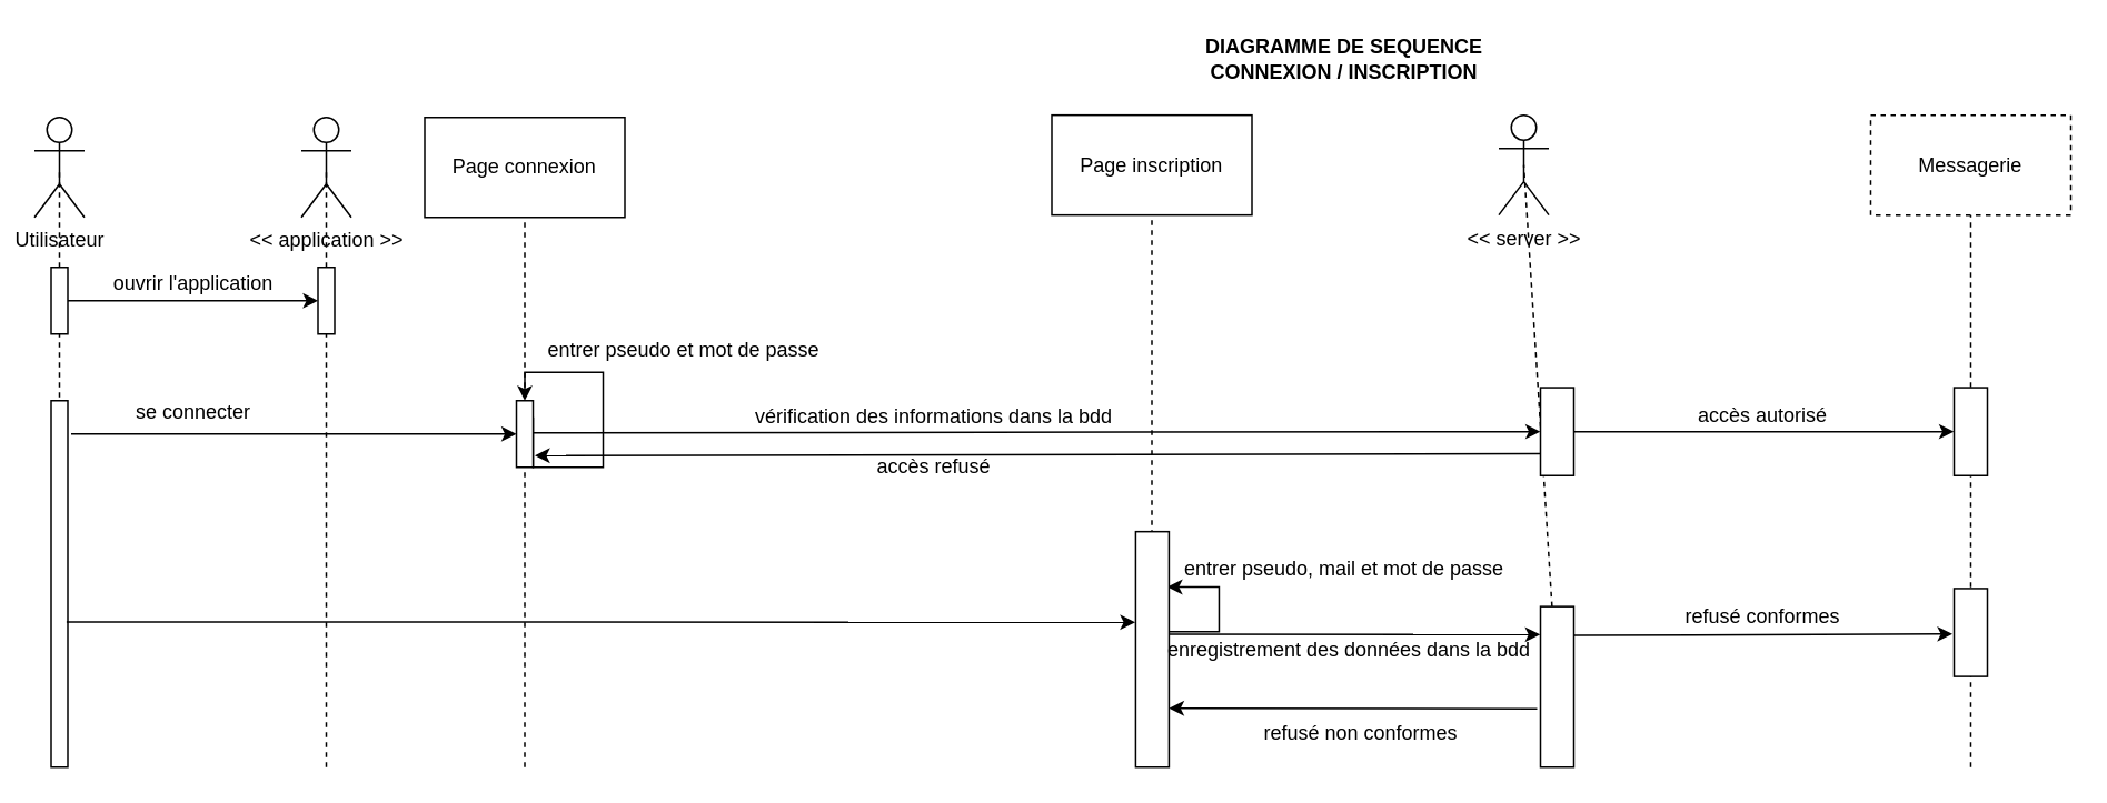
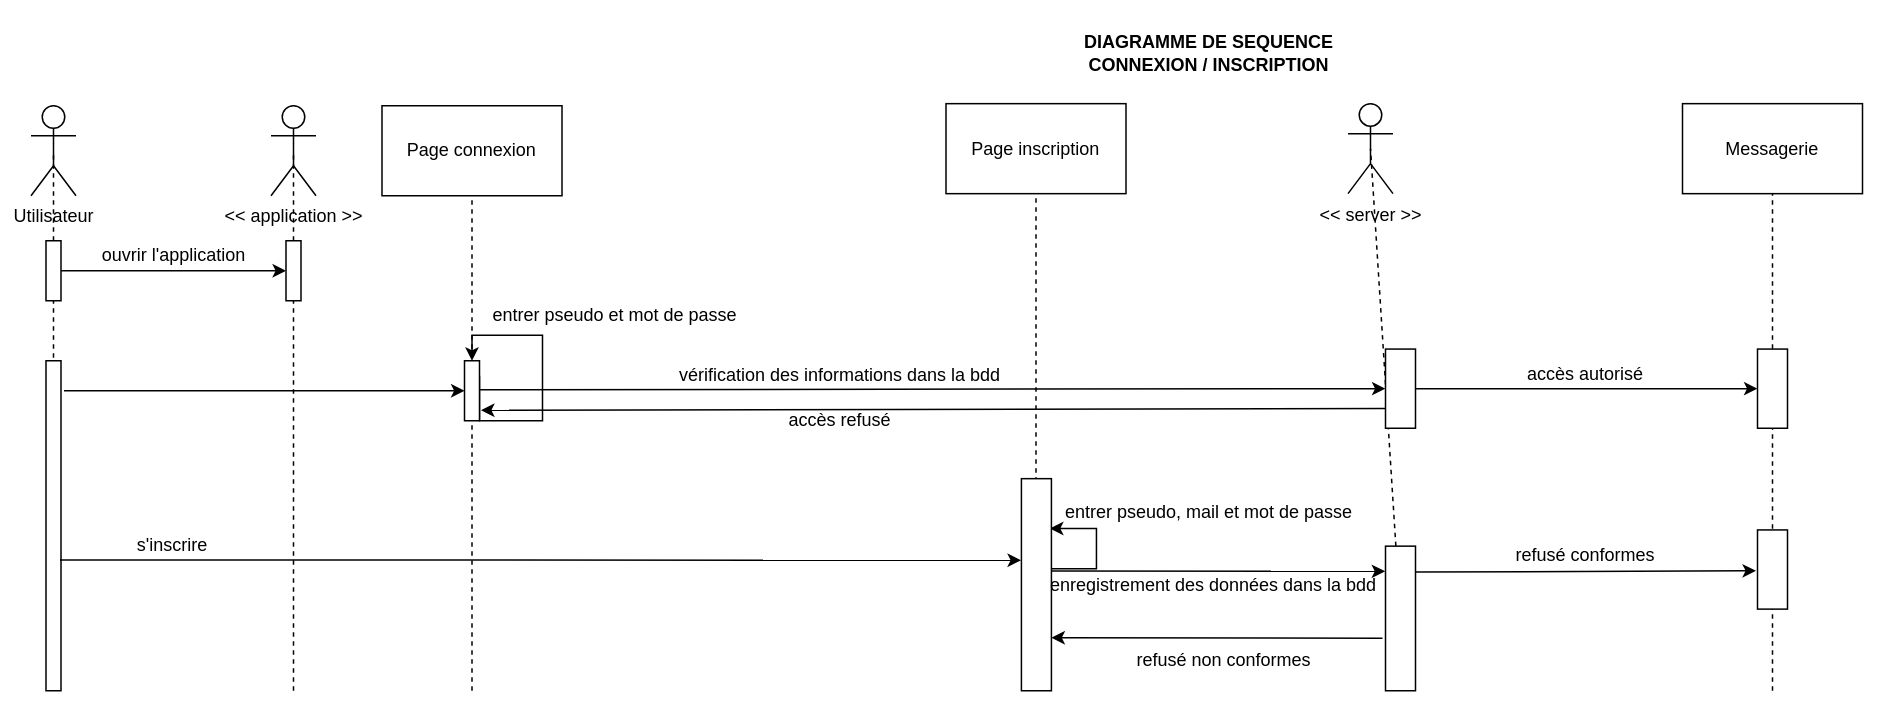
  <mxCell id="0" />
  <mxCell id="1" parent="0" />
  <mxCell id="2" value="" style="endArrow=none;dashed=1;html=1;entryX=0.5;entryY=0.5;entryDx=0;entryDy=0;entryPerimeter=0;startArrow=none;" edge="1" parent="1" target="8"><mxGeometry width="50" height="50" relative="1" as="geometry"><mxPoint x="195" y="460" as="sourcePoint" /><mxPoint x="45" y="110" as="targetPoint" /></mxGeometry></mxCell>
  <mxCell id="3" value="Utilisateur" style="shape=umlActor;verticalLabelPosition=bottom;verticalAlign=top;html=1;outlineConnect=0;" vertex="1" parent="1"><mxGeometry x="20" y="70" width="30" height="60" as="geometry" /></mxCell>
  <mxCell id="4" value="" style="endArrow=none;dashed=1;html=1;entryX=0.5;entryY=0.5;entryDx=0;entryDy=0;entryPerimeter=0;" edge="1" parent="1" target="3"><mxGeometry width="50" height="50" relative="1" as="geometry"><mxPoint x="35" y="400" as="sourcePoint" /><mxPoint x="70" y="280" as="targetPoint" /></mxGeometry></mxCell>
  <mxCell id="5" value="" style="rounded=0;whiteSpace=wrap;html=1;" vertex="1" parent="1"><mxGeometry x="30" y="160" width="10" height="40" as="geometry" /></mxCell>
  <mxCell id="6" value="" style="endArrow=classic;html=1;exitX=1;exitY=0.333;exitDx=0;exitDy=0;exitPerimeter=0;" edge="1" parent="1"><mxGeometry width="50" height="50" relative="1" as="geometry"><mxPoint x="40" y="179.98" as="sourcePoint" /><mxPoint x="190" y="180" as="targetPoint" /></mxGeometry></mxCell>
  <mxCell id="7" value="ouvrir l'application" style="text;html=1;align=center;verticalAlign=middle;resizable=0;points=[];autosize=1;strokeColor=none;fillColor=none;" vertex="1" parent="1"><mxGeometry x="60" y="160" width="110" height="20" as="geometry" /></mxCell>
  <mxCell id="8" value="&amp;lt;&amp;lt; application &amp;gt;&amp;gt;" style="shape=umlActor;verticalLabelPosition=bottom;verticalAlign=top;html=1;outlineConnect=0;" vertex="1" parent="1"><mxGeometry x="180" y="70" width="30" height="60" as="geometry" /></mxCell>
  <mxCell id="9" value="" style="rounded=0;whiteSpace=wrap;html=1;" vertex="1" parent="1"><mxGeometry x="190" y="160" width="10" height="40" as="geometry" /></mxCell>
  <mxCell id="10" value="Page connexion" style="rounded=0;whiteSpace=wrap;html=1;" vertex="1" parent="1"><mxGeometry x="254" y="70" width="120" height="60" as="geometry" /></mxCell>
  <mxCell id="11" value="" style="endArrow=none;dashed=1;html=1;entryX=0.5;entryY=1;entryDx=0;entryDy=0;startArrow=none;" edge="1" parent="1" target="10"><mxGeometry width="50" height="50" relative="1" as="geometry"><mxPoint x="314" y="460" as="sourcePoint" /><mxPoint x="205" y="110" as="targetPoint" /></mxGeometry></mxCell>
- <mxCell id="12" value="se connecter" style="text;html=1;align=center;verticalAlign=middle;resizable=0;points=[];autosize=1;strokeColor=none;fillColor=none;" vertex="1" parent="1"><mxGeometry x="75" y="237.21" width="80" height="20" as="geometry" /></mxCell>
+ <mxCell id="13" value="s'inscrire" style="text;html=1;align=center;verticalAlign=middle;resizable=0;points=[];autosize=1;strokeColor=none;fillColor=none;" vertex="1" parent="1"><mxGeometry x="84.28" y="352.79" width="60" height="20" as="geometry" /></mxCell>
  <mxCell id="14" value="" style="rounded=0;whiteSpace=wrap;html=1;" vertex="1" parent="1"><mxGeometry x="30" y="240" width="10" height="220" as="geometry" /></mxCell>
  <mxCell id="15" value="" style="endArrow=classic;html=1;entryX=0;entryY=0.5;entryDx=0;entryDy=0;" edge="1" parent="1" target="18"><mxGeometry width="50" height="50" relative="1" as="geometry"><mxPoint x="42" y="260" as="sourcePoint" /><mxPoint x="290" y="257" as="targetPoint" /></mxGeometry></mxCell>
  <mxCell id="16" value="" style="endArrow=classic;html=1;exitX=1;exitY=0.75;exitDx=0;exitDy=0;" edge="1" parent="1"><mxGeometry width="50" height="50" relative="1" as="geometry"><mxPoint x="39.28" y="372.79" as="sourcePoint" /><mxPoint x="680" y="373" as="targetPoint" /></mxGeometry></mxCell>
  <mxCell id="17" style="edgeStyle=orthogonalEdgeStyle;rounded=0;orthogonalLoop=1;jettySize=auto;html=1;exitX=1;exitY=0.25;exitDx=0;exitDy=0;entryX=0.5;entryY=0;entryDx=0;entryDy=0;" edge="1" parent="1" source="18" target="18"><mxGeometry relative="1" as="geometry"><mxPoint x="310" y="223" as="targetPoint" /><Array as="points"><mxPoint x="319" y="280" /><mxPoint x="361" y="280" /><mxPoint x="361" y="223" /><mxPoint x="314" y="223" /></Array></mxGeometry></mxCell>
  <mxCell id="18" value="" style="rounded=0;whiteSpace=wrap;html=1;" vertex="1" parent="1"><mxGeometry x="309" y="240" width="10" height="40" as="geometry" /></mxCell>
  <mxCell id="19" value="entrer pseudo et mot de passe" style="text;html=1;align=center;verticalAlign=middle;resizable=0;points=[];autosize=1;strokeColor=none;fillColor=none;" vertex="1" parent="1"><mxGeometry x="319" y="200" width="180" height="20" as="geometry" /></mxCell>
  <mxCell id="20" value="Page inscription" style="rounded=0;whiteSpace=wrap;html=1;" vertex="1" parent="1"><mxGeometry x="630" y="68.61" width="120" height="60" as="geometry" /></mxCell>
  <mxCell id="21" value="" style="endArrow=none;dashed=1;html=1;entryX=0.5;entryY=1;entryDx=0;entryDy=0;startArrow=none;" edge="1" parent="1" target="20"><mxGeometry width="50" height="50" relative="1" as="geometry"><mxPoint x="690" y="398.61" as="sourcePoint" /><mxPoint x="689.5" y="128.61" as="targetPoint" /></mxGeometry></mxCell>
  <mxCell id="22" style="edgeStyle=orthogonalEdgeStyle;rounded=0;orthogonalLoop=1;jettySize=auto;html=1;exitX=1;exitY=0.25;exitDx=0;exitDy=0;entryX=1;entryY=0.25;entryDx=0;entryDy=0;" edge="1" parent="1"><mxGeometry relative="1" as="geometry"><mxPoint x="699.28" y="351.808" as="targetPoint" /><Array as="points"><mxPoint x="689.28" y="378.61" /><mxPoint x="730.28" y="378.61" /><mxPoint x="730.28" y="348.61" /></Array><mxPoint x="699.28" y="351.808" as="sourcePoint" /></mxGeometry></mxCell>
  <mxCell id="23" value="" style="rounded=0;whiteSpace=wrap;html=1;" vertex="1" parent="1"><mxGeometry x="680.28" y="318.61" width="20" height="141.39" as="geometry" /></mxCell>
  <mxCell id="24" value="entrer pseudo, mail et mot de passe" style="text;html=1;align=center;verticalAlign=middle;resizable=0;points=[];autosize=1;strokeColor=none;fillColor=none;" vertex="1" parent="1"><mxGeometry x="700.28" y="331.4" width="210" height="20" as="geometry" /></mxCell>
  <mxCell id="25" value="&lt;b&gt;DIAGRAMME DE SEQUENCE&lt;br&gt;CONNEXION / INSCRIPTION&lt;/b&gt;" style="text;html=1;align=center;verticalAlign=middle;resizable=0;points=[];autosize=1;strokeColor=none;fillColor=none;" vertex="1" parent="1"><mxGeometry x="715.28" y="20" width="180" height="30" as="geometry" /></mxCell>
  <mxCell id="26" value="&amp;lt;&amp;lt; server &amp;gt;&amp;gt;" style="shape=umlActor;verticalLabelPosition=bottom;verticalAlign=top;html=1;outlineConnect=0;" vertex="1" parent="1"><mxGeometry x="898" y="68.61" width="30" height="60" as="geometry" /></mxCell>
  <mxCell id="27" value="" style="endArrow=classic;html=1;exitX=1;exitY=0.25;exitDx=0;exitDy=0;entryX=0;entryY=0.5;entryDx=0;entryDy=0;" edge="1" parent="1" target="30"><mxGeometry width="50" height="50" relative="1" as="geometry"><mxPoint x="319" y="259.31" as="sourcePoint" /><mxPoint x="790" y="259" as="targetPoint" /></mxGeometry></mxCell>
  <mxCell id="28" value="vérification des informations dans la bdd" style="text;html=1;align=center;verticalAlign=middle;resizable=0;points=[];autosize=1;strokeColor=none;fillColor=none;" vertex="1" parent="1"><mxGeometry x="444.28" y="240" width="230" height="20" as="geometry" /></mxCell>
  <mxCell id="29" value="" style="endArrow=none;dashed=1;html=1;startArrow=none;entryX=0.5;entryY=0.5;entryDx=0;entryDy=0;entryPerimeter=0;" edge="1" parent="1" source="40" target="26"><mxGeometry width="50" height="50" relative="1" as="geometry"><mxPoint x="933" y="398.61" as="sourcePoint" /><mxPoint x="941" y="188.61" as="targetPoint" /></mxGeometry></mxCell>
  <mxCell id="30" value="" style="rounded=0;whiteSpace=wrap;html=1;" vertex="1" parent="1"><mxGeometry x="923" y="232.21" width="20" height="52.79" as="geometry" /></mxCell>
- <mxCell id="31" value="Messagerie" style="rounded=0;whiteSpace=wrap;html=1;dashed=1;" vertex="1" parent="1"><mxGeometry x="1121" y="68.61" width="120" height="60" as="geometry" /></mxCell>
+ <mxCell id="31" value="Messagerie" style="rounded=0;whiteSpace=wrap;html=1;" vertex="1" parent="1"><mxGeometry x="1121" y="68.61" width="120" height="60" as="geometry" /></mxCell>
  <mxCell id="32" value="" style="endArrow=none;dashed=1;html=1;entryX=0.5;entryY=1;entryDx=0;entryDy=0;startArrow=none;" edge="1" parent="1" target="31"><mxGeometry width="50" height="50" relative="1" as="geometry"><mxPoint x="1181" y="460" as="sourcePoint" /><mxPoint x="1180.66" y="143.61" as="targetPoint" /></mxGeometry></mxCell>
  <mxCell id="33" value="" style="endArrow=classic;html=1;exitX=1;exitY=0.5;exitDx=0;exitDy=0;entryX=0;entryY=0.5;entryDx=0;entryDy=0;" edge="1" parent="1" source="30" target="34"><mxGeometry width="50" height="50" relative="1" as="geometry"><mxPoint x="1001" y="268.61" as="sourcePoint" /><mxPoint x="1161" y="258.61" as="targetPoint" /></mxGeometry></mxCell>
  <mxCell id="34" value="" style="rounded=0;whiteSpace=wrap;html=1;" vertex="1" parent="1"><mxGeometry x="1171" y="232.21" width="20" height="52.79" as="geometry" /></mxCell>
  <mxCell id="35" value="accès autorisé" style="text;html=1;align=center;verticalAlign=middle;resizable=0;points=[];autosize=1;strokeColor=none;fillColor=none;" vertex="1" parent="1"><mxGeometry x="1011" y="238.61" width="90" height="20" as="geometry" /></mxCell>
  <mxCell id="36" value="" style="endArrow=classic;html=1;exitX=1;exitY=0.75;exitDx=0;exitDy=0;entryX=-0.01;entryY=0.174;entryDx=0;entryDy=0;entryPerimeter=0;" edge="1" parent="1" target="40"><mxGeometry width="50" height="50" relative="1" as="geometry"><mxPoint x="700.28" y="380.17" as="sourcePoint" /><mxPoint x="920" y="370" as="targetPoint" /></mxGeometry></mxCell>
  <mxCell id="37" value="" style="endArrow=classic;html=1;exitX=0;exitY=0.75;exitDx=0;exitDy=0;" edge="1" parent="1" source="30"><mxGeometry width="50" height="50" relative="1" as="geometry"><mxPoint x="822" y="269.995" as="sourcePoint" /><mxPoint x="320" y="273" as="targetPoint" /></mxGeometry></mxCell>
  <mxCell id="38" value="accès refusé" style="text;html=1;align=center;verticalAlign=middle;resizable=0;points=[];autosize=1;strokeColor=none;fillColor=none;" vertex="1" parent="1"><mxGeometry x="519.28" y="270" width="80" height="20" as="geometry" /></mxCell>
  <mxCell id="39" value="enregistrement des données dans la bdd" style="text;html=1;align=center;verticalAlign=middle;resizable=0;points=[];autosize=1;strokeColor=none;fillColor=none;" vertex="1" parent="1"><mxGeometry x="693" y="380" width="230" height="20" as="geometry" /></mxCell>
  <mxCell id="40" value="" style="rounded=0;whiteSpace=wrap;html=1;" vertex="1" parent="1"><mxGeometry x="923" y="363.6" width="20" height="96.4" as="geometry" /></mxCell>
  <mxCell id="41" value="" style="endArrow=classic;html=1;exitX=1;exitY=0.75;exitDx=0;exitDy=0;" edge="1" parent="1"><mxGeometry width="50" height="50" relative="1" as="geometry"><mxPoint x="943" y="380.88" as="sourcePoint" /><mxPoint x="1170" y="380" as="targetPoint" /></mxGeometry></mxCell>
  <mxCell id="42" value="refusé conformes" style="text;html=1;align=center;verticalAlign=middle;resizable=0;points=[];autosize=1;strokeColor=none;fillColor=none;" vertex="1" parent="1"><mxGeometry x="996" y="359.99" width="120" height="20" as="geometry" /></mxCell>
  <mxCell id="43" value="" style="rounded=0;whiteSpace=wrap;html=1;" vertex="1" parent="1"><mxGeometry x="1171" y="352.79" width="20" height="52.79" as="geometry" /></mxCell>
  <mxCell id="44" value="" style="endArrow=classic;html=1;entryX=1;entryY=0.75;entryDx=0;entryDy=0;" edge="1" parent="1" target="23"><mxGeometry width="50" height="50" relative="1" as="geometry"><mxPoint x="921" y="425" as="sourcePoint" /><mxPoint x="700" y="412" as="targetPoint" /></mxGeometry></mxCell>
  <mxCell id="45" value="refusé non conformes" style="text;html=1;align=center;verticalAlign=middle;resizable=0;points=[];autosize=1;strokeColor=none;fillColor=none;" vertex="1" parent="1"><mxGeometry x="745.28" y="430" width="140" height="20" as="geometry" /></mxCell>
